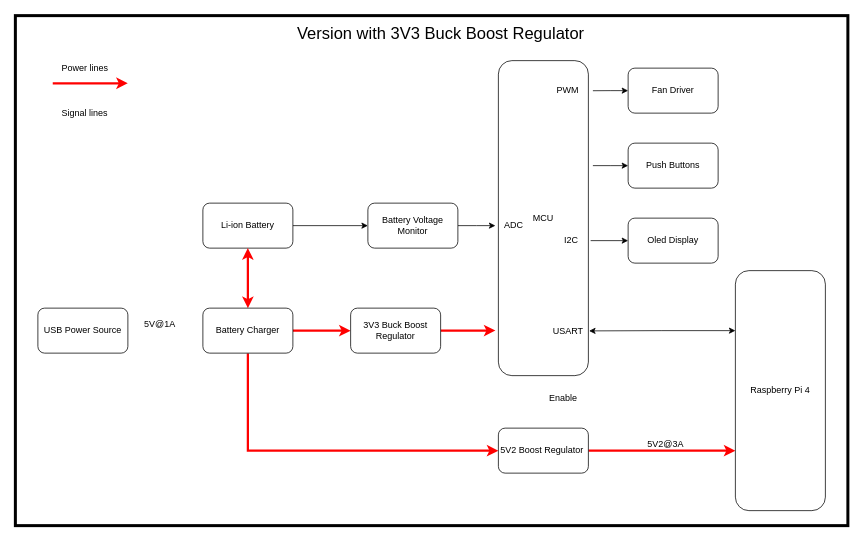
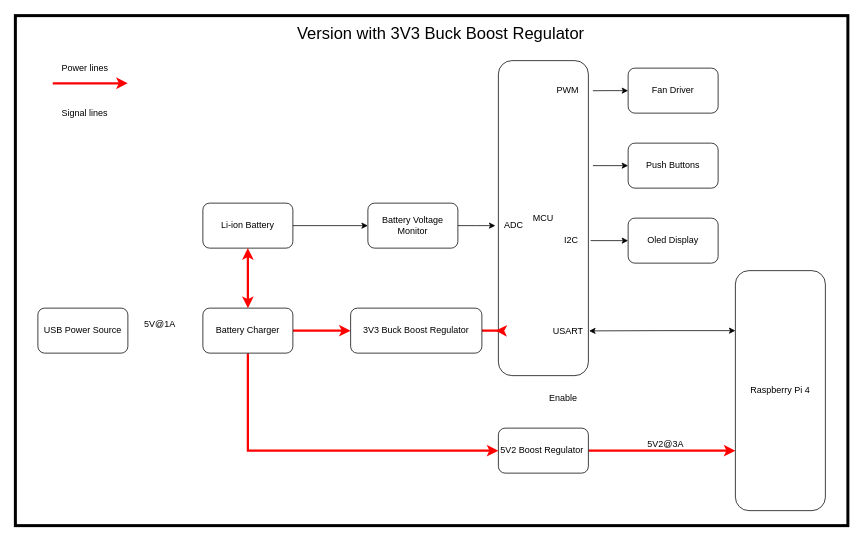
  <mxCell id="0" />
  <mxCell id="1" parent="0" />
  <mxCell id="2" value="" style="rounded=0;whiteSpace=wrap;html=1;fillColor=none;strokeWidth=4;" parent="1" vertex="1"><mxGeometry x="20" y="20" width="1110" height="680" as="geometry" /></mxCell>
  <mxCell id="3" style="edgeStyle=orthogonalEdgeStyle;rounded=0;orthogonalLoop=1;jettySize=auto;html=1;exitX=1;exitY=0.5;exitDx=0;exitDy=0;entryX=0;entryY=0.5;entryDx=0;entryDy=0;startArrow=none;startFill=0;" parent="1" source="4" target="25" edge="1"><mxGeometry relative="1" as="geometry" /></mxCell>
  <mxCell id="4" value="Li-ion Battery" style="rounded=1;whiteSpace=wrap;html=1;" parent="1" vertex="1"><mxGeometry x="270" y="270" width="120" height="60" as="geometry" /></mxCell>
  <mxCell id="5" style="edgeStyle=orthogonalEdgeStyle;rounded=0;orthogonalLoop=1;jettySize=auto;html=1;entryX=0.5;entryY=1;entryDx=0;entryDy=0;startArrow=classic;startFill=1;strokeColor=#FF0000;strokeWidth=3;" parent="1" source="8" target="4" edge="1"><mxGeometry relative="1" as="geometry" /></mxCell>
  <mxCell id="6" style="edgeStyle=orthogonalEdgeStyle;rounded=0;orthogonalLoop=1;jettySize=auto;html=1;entryX=0;entryY=0.5;entryDx=0;entryDy=0;strokeColor=#FF0000;strokeWidth=3;" parent="1" source="8" target="14" edge="1"><mxGeometry relative="1" as="geometry"><mxPoint x="390" y="630" as="targetPoint" /><Array as="points"><mxPoint x="330" y="600" /></Array></mxGeometry></mxCell>
  <mxCell id="7" style="edgeStyle=orthogonalEdgeStyle;rounded=0;orthogonalLoop=1;jettySize=auto;html=1;exitX=1;exitY=0.5;exitDx=0;exitDy=0;entryX=0;entryY=0.5;entryDx=0;entryDy=0;startArrow=none;startFill=0;endArrow=classic;endFill=1;strokeColor=#FF0000;strokeWidth=3;" edge="1" parent="1" source="8" target="32"><mxGeometry relative="1" as="geometry" /></mxCell>
  <mxCell id="8" value="Battery Charger" style="rounded=1;whiteSpace=wrap;html=1;" parent="1" vertex="1"><mxGeometry x="270" y="410" width="120" height="60" as="geometry" /></mxCell>
  <mxCell id="9" style="edgeStyle=orthogonalEdgeStyle;rounded=0;orthogonalLoop=1;jettySize=auto;html=1;exitX=0.5;exitY=1;exitDx=0;exitDy=0;entryX=0.5;entryY=0;entryDx=0;entryDy=0;startArrow=none;startFill=0;endArrow=classic;endFill=1;strokeColor=#FFFFFF;strokeWidth=1;" edge="1" parent="1" source="10" target="14"><mxGeometry relative="1" as="geometry" /></mxCell>
  <mxCell id="10" value="MCU" style="rounded=1;whiteSpace=wrap;html=1;" parent="1" vertex="1"><mxGeometry x="664" y="80" width="120" height="420" as="geometry" /></mxCell>
  <mxCell id="11" style="edgeStyle=orthogonalEdgeStyle;rounded=0;orthogonalLoop=1;jettySize=auto;html=1;exitX=0;exitY=0.5;exitDx=0;exitDy=0;startArrow=classic;startFill=1;endArrow=none;endFill=0;" parent="1" source="12" edge="1"><mxGeometry relative="1" as="geometry"><mxPoint x="787" y="320" as="targetPoint" /><Array as="points"><mxPoint x="787" y="320" /></Array></mxGeometry></mxCell>
  <mxCell id="12" value="Oled Display" style="rounded=1;whiteSpace=wrap;html=1;" parent="1" vertex="1"><mxGeometry x="837" y="290" width="120" height="60" as="geometry" /></mxCell>
  <mxCell id="13" style="edgeStyle=orthogonalEdgeStyle;rounded=0;orthogonalLoop=1;jettySize=auto;html=1;exitX=1;exitY=0.5;exitDx=0;exitDy=0;entryX=0;entryY=0.75;entryDx=0;entryDy=0;strokeColor=#FF0000;strokeWidth=3;" parent="1" source="14" target="19" edge="1"><mxGeometry relative="1" as="geometry" /></mxCell>
  <mxCell id="14" value="5V2 Boost Regulator&amp;nbsp;" style="rounded=1;whiteSpace=wrap;html=1;" parent="1" vertex="1"><mxGeometry x="664" y="570" width="120" height="60" as="geometry" /></mxCell>
  <mxCell id="15" value="USB Power Source" style="rounded=1;whiteSpace=wrap;html=1;" parent="1" vertex="1"><mxGeometry x="50" y="410" width="120" height="60" as="geometry" /></mxCell>
  <mxCell id="16" style="edgeStyle=orthogonalEdgeStyle;rounded=0;orthogonalLoop=1;jettySize=auto;html=1;startArrow=classic;startFill=1;endArrow=none;endFill=0;" parent="1" source="17" edge="1"><mxGeometry relative="1" as="geometry"><mxPoint x="790" y="220" as="targetPoint" /></mxGeometry></mxCell>
  <mxCell id="17" value="Push Buttons" style="rounded=1;whiteSpace=wrap;html=1;" parent="1" vertex="1"><mxGeometry x="837" y="190" width="120" height="60" as="geometry" /></mxCell>
  <mxCell id="18" style="edgeStyle=orthogonalEdgeStyle;rounded=0;orthogonalLoop=1;jettySize=auto;html=1;exitX=0;exitY=0.25;exitDx=0;exitDy=0;entryX=1.008;entryY=0.858;entryDx=0;entryDy=0;entryPerimeter=0;startArrow=classic;startFill=1;" parent="1" source="19" target="10" edge="1"><mxGeometry relative="1" as="geometry" /></mxCell>
  <mxCell id="19" value="Raspberry Pi 4" style="rounded=1;whiteSpace=wrap;html=1;" parent="1" vertex="1"><mxGeometry x="980" y="360" width="120" height="320" as="geometry" /></mxCell>
  <mxCell id="20" value="5V@1A" style="text;html=1;resizable=0;points=[];autosize=1;align=left;verticalAlign=top;spacingTop=-4;" parent="1" vertex="1"><mxGeometry x="190" y="421" width="60" height="20" as="geometry" /></mxCell>
  <mxCell id="21" value="5V2@3A" style="text;html=1;resizable=0;points=[];autosize=1;align=left;verticalAlign=top;spacingTop=-4;" parent="1" vertex="1"><mxGeometry x="861" y="582" width="60" height="20" as="geometry" /></mxCell>
  <mxCell id="22" value="USART" style="text;html=1;resizable=0;points=[];autosize=1;align=left;verticalAlign=top;spacingTop=-4;" parent="1" vertex="1"><mxGeometry x="735" y="431" width="60" height="20" as="geometry" /></mxCell>
  <mxCell id="23" value="I2C" style="text;html=1;resizable=0;points=[];autosize=1;align=left;verticalAlign=top;spacingTop=-4;" parent="1" vertex="1"><mxGeometry x="750" y="310" width="30" height="20" as="geometry" /></mxCell>
  <mxCell id="24" style="edgeStyle=orthogonalEdgeStyle;rounded=0;orthogonalLoop=1;jettySize=auto;html=1;startArrow=none;startFill=0;" parent="1" source="25" edge="1"><mxGeometry relative="1" as="geometry"><mxPoint x="660" y="300" as="targetPoint" /></mxGeometry></mxCell>
  <mxCell id="25" value="Battery Voltage Monitor" style="rounded=1;whiteSpace=wrap;html=1;" parent="1" vertex="1"><mxGeometry x="490" y="270" width="120" height="60" as="geometry" /></mxCell>
  <mxCell id="26" style="edgeStyle=orthogonalEdgeStyle;rounded=0;orthogonalLoop=1;jettySize=auto;html=1;exitX=0;exitY=0.5;exitDx=0;exitDy=0;startArrow=classic;startFill=1;endArrow=none;endFill=0;" parent="1" source="27" edge="1"><mxGeometry relative="1" as="geometry"><mxPoint x="790" y="120.143" as="targetPoint" /></mxGeometry></mxCell>
  <mxCell id="27" value="Fan Driver" style="rounded=1;whiteSpace=wrap;html=1;" parent="1" vertex="1"><mxGeometry x="837" y="90" width="120" height="60" as="geometry" /></mxCell>
  <mxCell id="28" value="PWM" style="text;html=1;resizable=0;points=[];autosize=1;align=left;verticalAlign=top;spacingTop=-4;" parent="1" vertex="1"><mxGeometry x="740" y="110" width="40" height="20" as="geometry" /></mxCell>
  <mxCell id="29" value="ADC" style="text;html=1;resizable=0;points=[];autosize=1;align=left;verticalAlign=top;spacingTop=-4;" parent="1" vertex="1"><mxGeometry x="670" y="290" width="40" height="20" as="geometry" /></mxCell>
  <mxCell id="30" value="&lt;font style=&quot;font-size: 22px&quot;&gt;Version with 3V3 Buck Boost Regulator&lt;/font&gt;" style="text;html=1;resizable=0;points=[];autosize=1;align=left;verticalAlign=top;spacingTop=-4;" parent="1" vertex="1"><mxGeometry x="393.5" y="29" width="400" height="20" as="geometry" /></mxCell>
  <mxCell id="31" style="edgeStyle=orthogonalEdgeStyle;rounded=0;orthogonalLoop=1;jettySize=auto;html=1;entryX=-0.033;entryY=0.857;entryDx=0;entryDy=0;entryPerimeter=0;startArrow=none;startFill=0;endArrow=classic;endFill=1;strokeColor=#FF0000;strokeWidth=3;" edge="1" parent="1" source="32" target="10"><mxGeometry relative="1" as="geometry" /></mxCell>
- <mxCell id="32" value="3V3 Buck Boost Regulator" style="rounded=1;whiteSpace=wrap;html=1;" parent="1" vertex="1"><mxGeometry x="467" y="410" width="120" height="60" as="geometry" /></mxCell>
+ <mxCell id="32" value="3V3 Buck Boost Regulator" style="rounded=1;whiteSpace=wrap;html=1;" parent="1" vertex="1"><mxGeometry x="467" y="410" width="175" height="60" as="geometry" /></mxCell>
  <mxCell id="33" value="Enable" style="text;html=1;resizable=0;points=[];autosize=1;align=left;verticalAlign=top;spacingTop=-4;" parent="1" vertex="1"><mxGeometry x="730" y="520" width="50" height="20" as="geometry" /></mxCell>
  <mxCell id="34" style="edgeStyle=orthogonalEdgeStyle;rounded=0;orthogonalLoop=1;jettySize=auto;html=1;exitX=1;exitY=0.5;exitDx=0;exitDy=0;entryX=0;entryY=0.5;entryDx=0;entryDy=0;fillColor=#a20025;strokeColor=#FF0000;strokeWidth=3;" parent="1" edge="1"><mxGeometry relative="1" as="geometry"><mxPoint x="69.833" y="110.167" as="sourcePoint" /><mxPoint x="169.833" y="110.167" as="targetPoint" /></mxGeometry></mxCell>
  <mxCell id="35" value="Power lines" style="text;html=1;resizable=0;points=[];autosize=1;align=left;verticalAlign=top;spacingTop=-4;" parent="1" vertex="1"><mxGeometry x="80" y="80" width="80" height="20" as="geometry" /></mxCell>
  <mxCell id="36" style="edgeStyle=orthogonalEdgeStyle;rounded=0;orthogonalLoop=1;jettySize=auto;html=1;exitX=1;exitY=0.5;exitDx=0;exitDy=0;entryX=0;entryY=0.5;entryDx=0;entryDy=0;fillColor=#a20025;strokeColor=#FFFFFF;strokeWidth=1;" parent="1" edge="1"><mxGeometry relative="1" as="geometry"><mxPoint x="69.833" y="160.167" as="sourcePoint" /><mxPoint x="169.833" y="160.167" as="targetPoint" /></mxGeometry></mxCell>
  <mxCell id="37" value="Signal lines" style="text;html=1;resizable=0;points=[];autosize=1;align=left;verticalAlign=top;spacingTop=-4;" parent="1" vertex="1"><mxGeometry x="80" y="140" width="80" height="20" as="geometry" /></mxCell>
